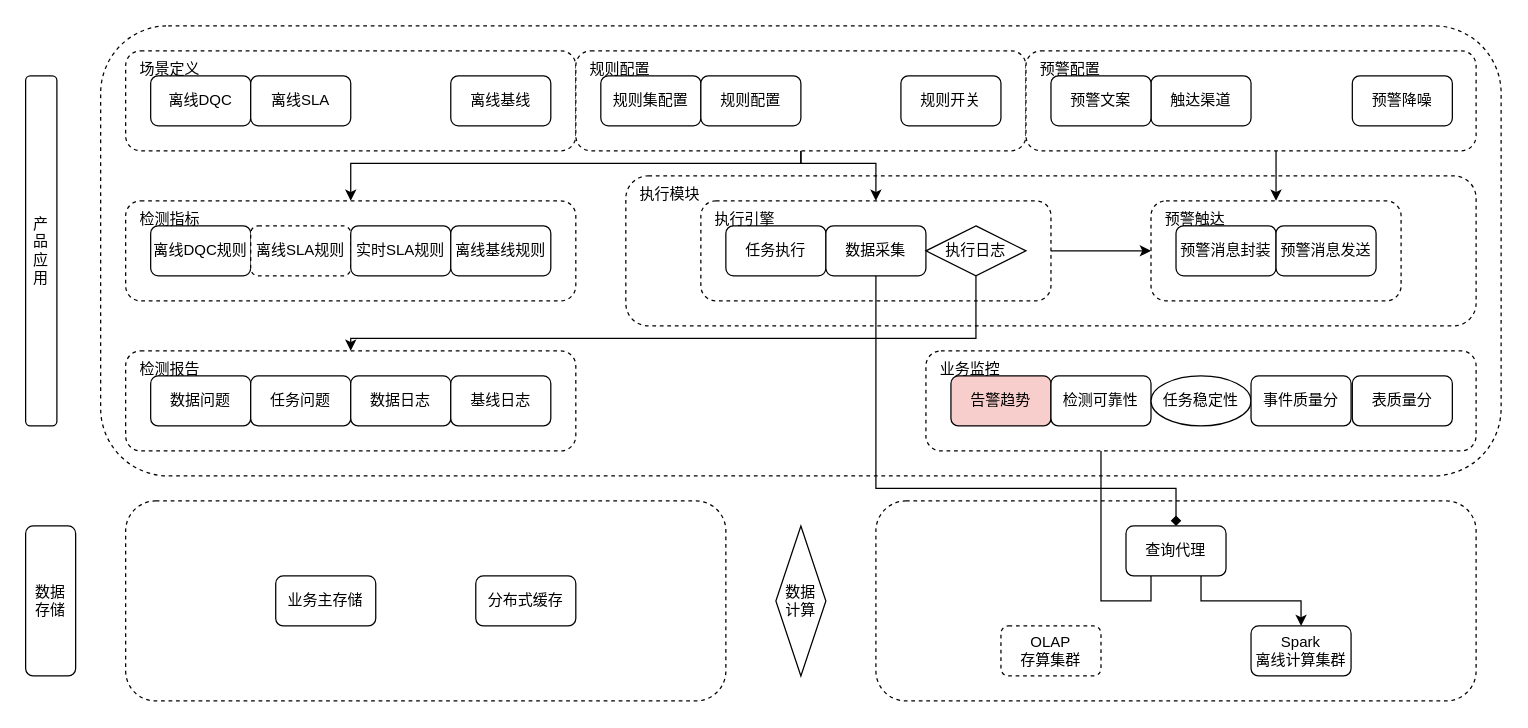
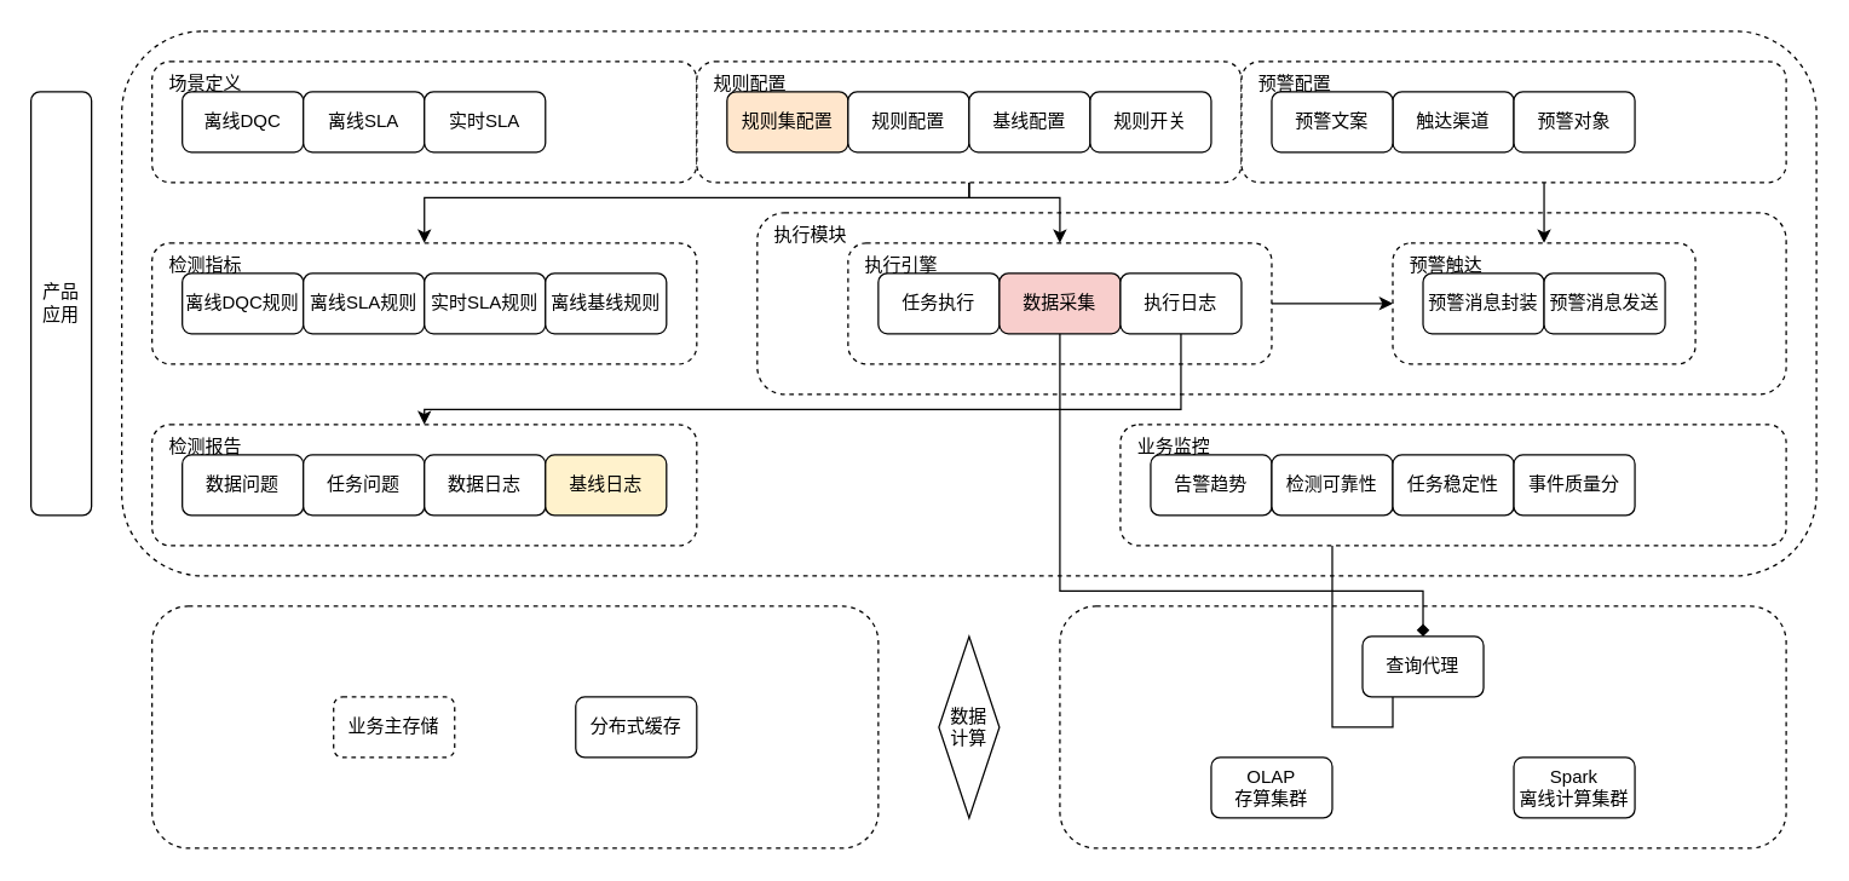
  <mxCell id="0" />
  <mxCell id="1" parent="0" />
  <mxCell id="2" value="" style="rounded=1;whiteSpace=wrap;html=1;dashed=1;" vertex="1" parent="1"><mxGeometry x="80" y="20" width="1120" height="360" as="geometry" /></mxCell>
  <mxCell id="3" value="" style="rounded=1;whiteSpace=wrap;html=1;dashed=1;" vertex="1" parent="1"><mxGeometry x="500" y="140" width="680" height="120" as="geometry" /></mxCell>
  <mxCell id="4" value="" style="rounded=1;whiteSpace=wrap;html=1;dashed=1;" vertex="1" parent="1"><mxGeometry x="100" y="400" width="480" height="160" as="geometry" /></mxCell>
  <mxCell id="5" value="" style="rounded=1;whiteSpace=wrap;html=1;dashed=1;" vertex="1" parent="1"><mxGeometry x="100" y="40" width="360" height="80" as="geometry" /></mxCell>
  <mxCell id="6" value="离线DQC" style="rounded=1;whiteSpace=wrap;html=1;" vertex="1" parent="1"><mxGeometry x="120" y="60" width="80" height="40" as="geometry" /></mxCell>
  <mxCell id="7" value="离线SLA" style="rounded=1;whiteSpace=wrap;html=1;" vertex="1" parent="1"><mxGeometry x="200" y="60" width="80" height="40" as="geometry" /></mxCell>
- <mxCell id="9" value="离线基线" style="rounded=1;whiteSpace=wrap;html=1;" vertex="1" parent="1"><mxGeometry x="360" y="60" width="80" height="40" as="geometry" /></mxCell>
- <mxCell id="10" value="产品&lt;br&gt;应用" style="rounded=1;whiteSpace=wrap;html=1;" vertex="1" parent="1"><mxGeometry x="20" y="60" width="25" height="280" as="geometry" /></mxCell>
+ <mxCell id="8" value="实时SLA" style="rounded=1;whiteSpace=wrap;html=1;" vertex="1" parent="1"><mxGeometry x="280" y="60" width="80" height="40" as="geometry" /></mxCell>
+ <mxCell id="10" value="产品&lt;br&gt;应用" style="rounded=1;whiteSpace=wrap;html=1;" vertex="1" parent="1"><mxGeometry x="20" y="60" width="40" height="280" as="geometry" /></mxCell>
  <mxCell id="11" value="场景定义" style="text;html=1;align=center;verticalAlign=middle;resizable=0;points=[];autosize=1;strokeColor=none;fillColor=none;" vertex="1" parent="1"><mxGeometry x="100" y="40" width="70" height="30" as="geometry" /></mxCell>
  <mxCell id="12" style="edgeStyle=orthogonalEdgeStyle;rounded=0;orthogonalLoop=1;jettySize=auto;html=1;" edge="1" parent="1" source="14" target="50"><mxGeometry relative="1" as="geometry"><Array as="points"><mxPoint x="640" y="130" /><mxPoint x="280" y="130" /></Array></mxGeometry></mxCell>
  <mxCell id="13" style="edgeStyle=orthogonalEdgeStyle;rounded=0;orthogonalLoop=1;jettySize=auto;html=1;" edge="1" parent="1" source="14" target="57"><mxGeometry relative="1" as="geometry"><Array as="points"><mxPoint x="640" y="130" /><mxPoint x="700" y="130" /></Array></mxGeometry></mxCell>
  <mxCell id="14" value="" style="rounded=1;whiteSpace=wrap;html=1;dashed=1;" vertex="1" parent="1"><mxGeometry x="460" y="40" width="360" height="80" as="geometry" /></mxCell>
- <mxCell id="15" value="规则集配置" style="rounded=1;whiteSpace=wrap;html=1;" vertex="1" parent="1"><mxGeometry x="480" y="60" width="80" height="40" as="geometry" /></mxCell>
+ <mxCell id="15" value="规则集配置" style="rounded=1;whiteSpace=wrap;html=1;fillColor=#ffe6cc;" vertex="1" parent="1"><mxGeometry x="480" y="60" width="80" height="40" as="geometry" /></mxCell>
  <mxCell id="16" value="规则配置" style="rounded=1;whiteSpace=wrap;html=1;" vertex="1" parent="1"><mxGeometry x="560" y="60" width="80" height="40" as="geometry" /></mxCell>
+ <mxCell id="17" value="基线配置" style="rounded=1;whiteSpace=wrap;html=1;" vertex="1" parent="1"><mxGeometry x="640" y="60" width="80" height="40" as="geometry" /></mxCell>
  <mxCell id="18" value="规则开关" style="rounded=1;whiteSpace=wrap;html=1;" vertex="1" parent="1"><mxGeometry x="720" y="60" width="80" height="40" as="geometry" /></mxCell>
  <mxCell id="19" value="规则配置" style="text;html=1;align=center;verticalAlign=middle;resizable=0;points=[];autosize=1;strokeColor=none;fillColor=none;" vertex="1" parent="1"><mxGeometry x="460" y="40" width="70" height="30" as="geometry" /></mxCell>
- <mxCell id="20" value="业务主存储" style="rounded=1;whiteSpace=wrap;html=1;" vertex="1" parent="1"><mxGeometry x="220" y="460" width="80" height="40" as="geometry" /></mxCell>
+ <mxCell id="20" value="业务主存储" style="rounded=1;whiteSpace=wrap;html=1;dashed=1;" vertex="1" parent="1"><mxGeometry x="220" y="460" width="80" height="40" as="geometry" /></mxCell>
  <mxCell id="21" value="分布式缓存" style="rounded=1;whiteSpace=wrap;html=1;" vertex="1" parent="1"><mxGeometry x="380" y="460" width="80" height="40" as="geometry" /></mxCell>
- <mxCell id="22" value="数据&lt;br&gt;存储" style="rounded=1;whiteSpace=wrap;html=1;" vertex="1" parent="1"><mxGeometry x="20" y="420" width="40" height="120" as="geometry" /></mxCell>
  <mxCell id="23" value="" style="rounded=1;whiteSpace=wrap;html=1;dashed=1;" vertex="1" parent="1"><mxGeometry x="700" y="400" width="480" height="160" as="geometry" /></mxCell>
  <mxCell id="24" style="edgeStyle=orthogonalEdgeStyle;rounded=0;orthogonalLoop=1;jettySize=auto;html=1;exitX=0.25;exitY=1;exitDx=0;exitDy=0;" edge="1" parent="1" source="26" target="44"><mxGeometry relative="1" as="geometry" /></mxCell>
- <mxCell id="25" style="edgeStyle=orthogonalEdgeStyle;rounded=0;orthogonalLoop=1;jettySize=auto;html=1;exitX=0.75;exitY=1;exitDx=0;exitDy=0;" edge="1" parent="1" source="26" target="29"><mxGeometry relative="1" as="geometry" /></mxCell>
  <mxCell id="26" value="查询代理" style="rounded=1;whiteSpace=wrap;html=1;" vertex="1" parent="1"><mxGeometry x="900" y="420" width="80" height="40" as="geometry" /></mxCell>
- <mxCell id="27" value="OLAP&lt;br&gt;存算集群" style="rounded=1;whiteSpace=wrap;html=1;dashed=1;" vertex="1" parent="1"><mxGeometry x="800" y="500" width="80" height="40" as="geometry" /></mxCell>
+ <mxCell id="27" value="OLAP&lt;br&gt;存算集群" style="rounded=1;whiteSpace=wrap;html=1;" vertex="1" parent="1"><mxGeometry x="800" y="500" width="80" height="40" as="geometry" /></mxCell>
  <mxCell id="28" value="数据&lt;br&gt;计算" style="rhombus;whiteSpace=wrap;html=1;" vertex="1" parent="1"><mxGeometry x="620" y="420" width="40" height="120" as="geometry" /></mxCell>
  <mxCell id="29" value="Spark&lt;br&gt;离线计算集群" style="rounded=1;whiteSpace=wrap;html=1;" vertex="1" parent="1"><mxGeometry x="1000" y="500" width="80" height="40" as="geometry" /></mxCell>
  <mxCell id="30" style="edgeStyle=orthogonalEdgeStyle;rounded=0;orthogonalLoop=1;jettySize=auto;html=1;" edge="1" parent="1" source="31" target="64"><mxGeometry relative="1" as="geometry"><Array as="points"><mxPoint x="1020" y="130" /><mxPoint x="1020" y="130" /></Array></mxGeometry></mxCell>
  <mxCell id="31" value="" style="rounded=1;whiteSpace=wrap;html=1;dashed=1;" vertex="1" parent="1"><mxGeometry x="820" y="40" width="360" height="80" as="geometry" /></mxCell>
  <mxCell id="32" value="触达渠道" style="rounded=1;whiteSpace=wrap;html=1;" vertex="1" parent="1"><mxGeometry x="920" y="60" width="80" height="40" as="geometry" /></mxCell>
+ <mxCell id="33" value="预警对象" style="rounded=1;whiteSpace=wrap;html=1;" vertex="1" parent="1"><mxGeometry x="1000" y="60" width="80" height="40" as="geometry" /></mxCell>
  <mxCell id="34" value="预警文案" style="rounded=1;whiteSpace=wrap;html=1;" vertex="1" parent="1"><mxGeometry x="840" y="60" width="80" height="40" as="geometry" /></mxCell>
  <mxCell id="35" value="预警配置" style="text;html=1;align=center;verticalAlign=middle;resizable=0;points=[];autosize=1;strokeColor=none;fillColor=none;" vertex="1" parent="1"><mxGeometry x="820" y="40" width="70" height="30" as="geometry" /></mxCell>
  <mxCell id="36" value="" style="rounded=1;whiteSpace=wrap;html=1;dashed=1;" vertex="1" parent="1"><mxGeometry x="100" y="280" width="360" height="80" as="geometry" /></mxCell>
  <mxCell id="37" value="数据问题" style="rounded=1;whiteSpace=wrap;html=1;" vertex="1" parent="1"><mxGeometry x="120" y="300" width="80" height="40" as="geometry" /></mxCell>
  <mxCell id="38" value="任务问题" style="rounded=1;whiteSpace=wrap;html=1;" vertex="1" parent="1"><mxGeometry x="200" y="300" width="80" height="40" as="geometry" /></mxCell>
  <mxCell id="39" value="数据日志" style="rounded=1;whiteSpace=wrap;html=1;" vertex="1" parent="1"><mxGeometry x="280" y="300" width="80" height="40" as="geometry" /></mxCell>
- <mxCell id="40" value="基线日志" style="rounded=1;whiteSpace=wrap;html=1;" vertex="1" parent="1"><mxGeometry x="360" y="300" width="80" height="40" as="geometry" /></mxCell>
+ <mxCell id="40" value="基线日志" style="rounded=1;whiteSpace=wrap;html=1;fillColor=#fff2cc;" vertex="1" parent="1"><mxGeometry x="360" y="300" width="80" height="40" as="geometry" /></mxCell>
  <mxCell id="41" value="检测报告" style="text;html=1;align=center;verticalAlign=middle;resizable=0;points=[];autosize=1;strokeColor=none;fillColor=none;" vertex="1" parent="1"><mxGeometry x="100" y="280" width="70" height="30" as="geometry" /></mxCell>
  <mxCell id="42" value="" style="rounded=1;whiteSpace=wrap;html=1;dashed=1;" vertex="1" parent="1"><mxGeometry x="740" y="280" width="440" height="80" as="geometry" /></mxCell>
- <mxCell id="43" value="告警趋势" style="rounded=1;whiteSpace=wrap;html=1;fillColor=#f8cecc;" vertex="1" parent="1"><mxGeometry x="760" y="300" width="80" height="40" as="geometry" /></mxCell>
+ <mxCell id="43" value="告警趋势" style="rounded=1;whiteSpace=wrap;html=1;" vertex="1" parent="1"><mxGeometry x="760" y="300" width="80" height="40" as="geometry" /></mxCell>
  <mxCell id="44" value="检测可靠性" style="rounded=1;whiteSpace=wrap;html=1;" vertex="1" parent="1"><mxGeometry x="840" y="300" width="80" height="40" as="geometry" /></mxCell>
- <mxCell id="45" value="任务稳定性" style="ellipse;whiteSpace=wrap;html=1;" vertex="1" parent="1"><mxGeometry x="920" y="300" width="80" height="40" as="geometry" /></mxCell>
+ <mxCell id="45" value="任务稳定性" style="rounded=1;whiteSpace=wrap;html=1;" vertex="1" parent="1"><mxGeometry x="920" y="300" width="80" height="40" as="geometry" /></mxCell>
  <mxCell id="46" value="事件质量分" style="rounded=1;whiteSpace=wrap;html=1;" vertex="1" parent="1"><mxGeometry x="1000" y="300" width="80" height="40" as="geometry" /></mxCell>
  <mxCell id="47" value="业务监控" style="text;html=1;align=center;verticalAlign=middle;resizable=0;points=[];autosize=1;strokeColor=none;fillColor=none;" vertex="1" parent="1"><mxGeometry x="740" y="280" width="70" height="30" as="geometry" /></mxCell>
- <mxCell id="48" value="表质量分" style="rounded=1;whiteSpace=wrap;html=1;" vertex="1" parent="1"><mxGeometry x="1081" y="300" width="80" height="40" as="geometry" /></mxCell>
- <mxCell id="49" value="预警降噪" style="rounded=1;whiteSpace=wrap;html=1;" vertex="1" parent="1"><mxGeometry x="1081" y="60" width="80" height="40" as="geometry" /></mxCell>
  <mxCell id="50" value="" style="rounded=1;whiteSpace=wrap;html=1;dashed=1;" vertex="1" parent="1"><mxGeometry x="100" y="160" width="360" height="80" as="geometry" /></mxCell>
  <mxCell id="51" value="离线DQC规则" style="rounded=1;whiteSpace=wrap;html=1;" vertex="1" parent="1"><mxGeometry x="120" y="180" width="80" height="40" as="geometry" /></mxCell>
- <mxCell id="52" value="离线SLA规则" style="rounded=1;whiteSpace=wrap;html=1;dashed=1;" vertex="1" parent="1"><mxGeometry x="200" y="180" width="80" height="40" as="geometry" /></mxCell>
+ <mxCell id="52" value="离线SLA规则" style="rounded=1;whiteSpace=wrap;html=1;" vertex="1" parent="1"><mxGeometry x="200" y="180" width="80" height="40" as="geometry" /></mxCell>
  <mxCell id="53" value="实时SLA规则" style="rounded=1;whiteSpace=wrap;html=1;" vertex="1" parent="1"><mxGeometry x="280" y="180" width="80" height="40" as="geometry" /></mxCell>
  <mxCell id="54" value="离线基线规则" style="rounded=1;whiteSpace=wrap;html=1;" vertex="1" parent="1"><mxGeometry x="360" y="180" width="80" height="40" as="geometry" /></mxCell>
  <mxCell id="55" value="检测指标" style="text;html=1;align=center;verticalAlign=middle;resizable=0;points=[];autosize=1;strokeColor=none;fillColor=none;" vertex="1" parent="1"><mxGeometry x="100" y="160" width="70" height="30" as="geometry" /></mxCell>
  <mxCell id="56" style="edgeStyle=orthogonalEdgeStyle;rounded=0;orthogonalLoop=1;jettySize=auto;html=1;" edge="1" parent="1" source="57" target="64"><mxGeometry relative="1" as="geometry" /></mxCell>
  <mxCell id="57" value="" style="rounded=1;whiteSpace=wrap;html=1;dashed=1;" vertex="1" parent="1"><mxGeometry x="560" y="160" width="280" height="80" as="geometry" /></mxCell>
  <mxCell id="58" value="任务执行" style="rounded=1;whiteSpace=wrap;html=1;" vertex="1" parent="1"><mxGeometry x="580" y="180" width="80" height="40" as="geometry" /></mxCell>
  <mxCell id="59" style="edgeStyle=orthogonalEdgeStyle;rounded=0;orthogonalLoop=1;jettySize=auto;html=1;endArrow=diamond;" edge="1" parent="1" source="60" target="26"><mxGeometry relative="1" as="geometry"><Array as="points"><mxPoint x="700" y="390" /><mxPoint x="940" y="390" /></Array></mxGeometry></mxCell>
- <mxCell id="60" value="数据采集" style="rounded=1;whiteSpace=wrap;html=1;" vertex="1" parent="1"><mxGeometry x="660" y="180" width="80" height="40" as="geometry" /></mxCell>
+ <mxCell id="60" value="数据采集" style="rounded=1;whiteSpace=wrap;html=1;fillColor=#f8cecc;" vertex="1" parent="1"><mxGeometry x="660" y="180" width="80" height="40" as="geometry" /></mxCell>
  <mxCell id="61" style="edgeStyle=orthogonalEdgeStyle;rounded=0;orthogonalLoop=1;jettySize=auto;html=1;" edge="1" parent="1" source="62" target="36"><mxGeometry relative="1" as="geometry"><Array as="points"><mxPoint x="780" y="270" /><mxPoint x="280" y="270" /></Array></mxGeometry></mxCell>
- <mxCell id="62" value="执行日志" style="rhombus;whiteSpace=wrap;html=1;" vertex="1" parent="1"><mxGeometry x="740" y="180" width="80" height="40" as="geometry" /></mxCell>
+ <mxCell id="62" value="执行日志" style="rounded=1;whiteSpace=wrap;html=1;" vertex="1" parent="1"><mxGeometry x="740" y="180" width="80" height="40" as="geometry" /></mxCell>
  <mxCell id="63" value="执行引擎" style="text;html=1;align=center;verticalAlign=middle;resizable=0;points=[];autosize=1;strokeColor=none;fillColor=none;" vertex="1" parent="1"><mxGeometry x="560" y="160" width="70" height="30" as="geometry" /></mxCell>
  <mxCell id="64" value="" style="rounded=1;whiteSpace=wrap;html=1;dashed=1;" vertex="1" parent="1"><mxGeometry x="920" y="160" width="200" height="80" as="geometry" /></mxCell>
  <mxCell id="65" value="预警消息封装" style="rounded=1;whiteSpace=wrap;html=1;" vertex="1" parent="1"><mxGeometry x="940" y="180" width="80" height="40" as="geometry" /></mxCell>
  <mxCell id="66" value="预警消息发送" style="rounded=1;whiteSpace=wrap;html=1;" vertex="1" parent="1"><mxGeometry x="1020" y="180" width="80" height="40" as="geometry" /></mxCell>
  <mxCell id="67" value="预警触达" style="text;html=1;align=center;verticalAlign=middle;resizable=0;points=[];autosize=1;strokeColor=none;fillColor=none;" vertex="1" parent="1"><mxGeometry x="920" y="160" width="70" height="30" as="geometry" /></mxCell>
  <mxCell id="68" value="执行模块" style="text;html=1;align=center;verticalAlign=middle;resizable=0;points=[];autosize=1;strokeColor=none;fillColor=none;" vertex="1" parent="1"><mxGeometry x="500" y="140" width="70" height="30" as="geometry" /></mxCell>
